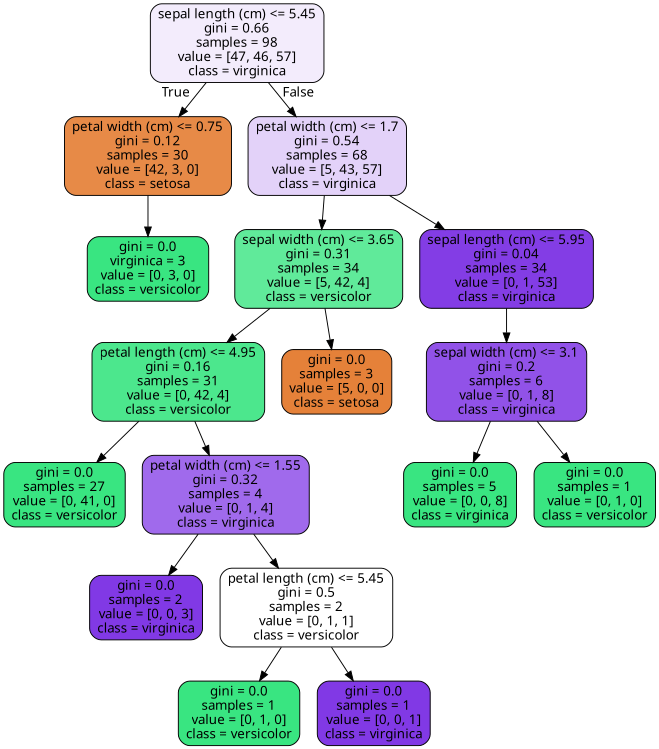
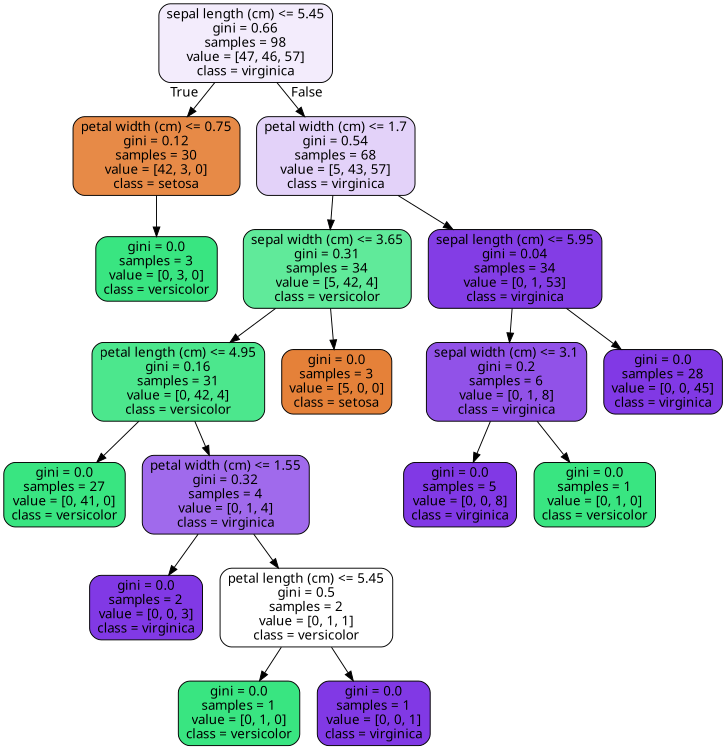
  digraph {
    fontname="Noto Sans"
    node [color=black fillcolor="#39e581" fontname="Noto Sans" shape=box style="filled, rounded"]
    edge [fontname="Noto Sans"]
    n1 [fillcolor="#f3ecfc" label="sepal length (cm) <= 5.45\ngini = 0.66\nsamples = 98\nvalue = [47, 46, 57]\nclass = virginica"]
    n2 [fillcolor="#e78a47" label="petal width (cm) <= 0.75\ngini = 0.12\nsamples = 30\nvalue = [42, 3, 0]\nclass = setosa"]
    n3 [fillcolor="#e3d2f9" label="petal width (cm) <= 1.7\ngini = 0.54\nsamples = 68\nvalue = [5, 43, 57]\nclass = virginica"]
-   n4 [label="gini = 0.0\nvirginica = 3\nvalue = [0, 3, 0]\nclass = versicolor"]
+   n4 [label="gini = 0.0\nsamples = 3\nvalue = [0, 3, 0]\nclass = versicolor"]
    n5 [fillcolor="#60ea9a" label="sepal width (cm) <= 3.65\ngini = 0.31\nsamples = 34\nvalue = [5, 42, 4]\nclass = versicolor"]
    n6 [fillcolor="#833de5" label="sepal length (cm) <= 5.95\ngini = 0.04\nsamples = 34\nvalue = [0, 1, 53]\nclass = virginica"]
    n7 [fillcolor="#4ce78d" label="petal length (cm) <= 4.95\ngini = 0.16\nsamples = 31\nvalue = [0, 42, 4]\nclass = versicolor"]
    n8 [fillcolor="#e58139" label="gini = 0.0\nsamples = 3\nvalue = [5, 0, 0]\nclass = setosa"]
    n9 [fillcolor="#9152e8" label="sepal width (cm) <= 3.1\ngini = 0.2\nsamples = 6\nvalue = [0, 1, 8]\nclass = virginica"]
+   n10 [fillcolor="#8139e5" label="gini = 0.0\nsamples = 28\nvalue = [0, 0, 45]\nclass = virginica"]
    n11 [label="gini = 0.0\nsamples = 27\nvalue = [0, 41, 0]\nclass = versicolor"]
    n12 [fillcolor="#a06aec" label="petal width (cm) <= 1.55\ngini = 0.32\nsamples = 4\nvalue = [0, 1, 4]\nclass = virginica"]
    n13 [fillcolor="#8139e5" label="gini = 0.0\nsamples = 2\nvalue = [0, 0, 3]\nclass = virginica"]
    n14 [fillcolor="#ffffff" label="petal length (cm) <= 5.45\ngini = 0.5\nsamples = 2\nvalue = [0, 1, 1]\nclass = versicolor"]
    n15 [label="gini = 0.0\nsamples = 1\nvalue = [0, 1, 0]\nclass = versicolor"]
    n16 [fillcolor="#8139e5" label="gini = 0.0\nsamples = 1\nvalue = [0, 0, 1]\nclass = virginica"]
-   n17 [label="gini = 0.0\nsamples = 5\nvalue = [0, 0, 8]\nclass = virginica"]
+   n17 [fillcolor="#8139e5" label="gini = 0.0\nsamples = 5\nvalue = [0, 0, 8]\nclass = virginica"]
    n18 [label="gini = 0.0\nsamples = 1\nvalue = [0, 1, 0]\nclass = versicolor"]
    n1 -> n2 [headlabel=True labelangle=45 labeldistance=2.5]
    n1 -> n3 [headlabel=False labelangle=-45 labeldistance=2.5]
    n2 -> n4
    n3 -> n5
    n3 -> n6
    n5 -> n7
    n5 -> n8
    n6 -> n9
+   n6 -> n10
    n7 -> n11
    n7 -> n12
    n9 -> n17
    n9 -> n18
    n12 -> n13
    n12 -> n14
    n14 -> n15
    n14 -> n16
  }
